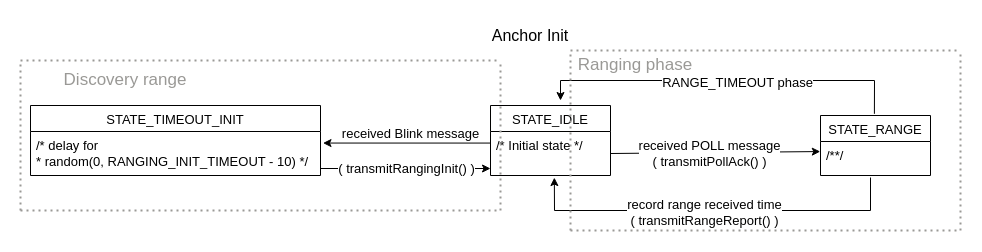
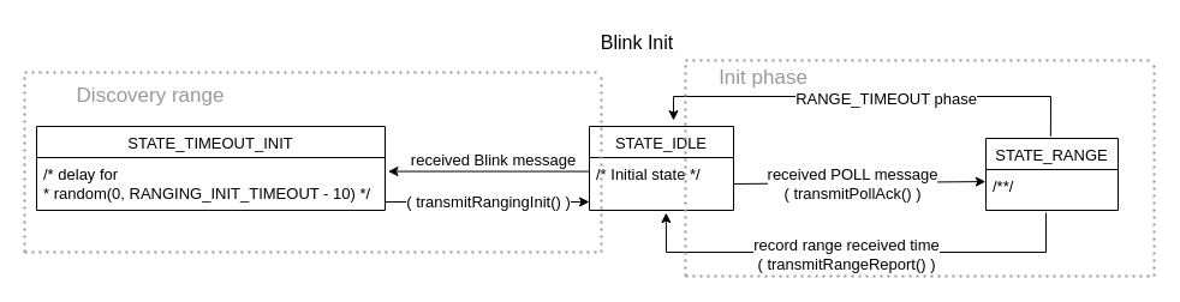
  <mxCell id="0" />
  <mxCell id="1" parent="0" />
  <mxCell id="2" value="STATE_IDLE" style="swimlane;fontStyle=0;childLayout=stackLayout;horizontal=1;startSize=26;horizontalStack=0;resizeParent=1;resizeParentMax=0;resizeLast=0;collapsible=1;marginBottom=0;align=center;fontSize=13;" parent="1" vertex="1"><mxGeometry x="490" y="105" width="120" height="70" as="geometry" /></mxCell>
  <mxCell id="3" value="/* Initial state */" style="text;strokeColor=none;fillColor=none;spacingLeft=4;spacingRight=4;overflow=hidden;rotatable=0;points=[[0,0.5],[1,0.5]];portConstraint=eastwest;fontSize=13;" parent="2" vertex="1"><mxGeometry y="26" width="120" height="44" as="geometry" /></mxCell>
  <mxCell id="4" value="" style="endArrow=classic;html=1;rounded=0;strokeColor=default;jumpStyle=none;fontSize=13;exitX=0.49;exitY=-0.028;exitDx=0;exitDy=0;exitPerimeter=0;" parent="1" source="6" edge="1"><mxGeometry width="50" height="50" relative="1" as="geometry"><mxPoint x="980" y="88" as="sourcePoint" /><mxPoint x="560" y="100" as="targetPoint" /><Array as="points"><mxPoint x="874" y="80" /><mxPoint x="560" y="80" /></Array></mxGeometry></mxCell>
  <mxCell id="5" value="&lt;font style=&quot;font-size: 13px;&quot;&gt;RANGE_TIMEOUT phase&lt;/font&gt;" style="edgeLabel;html=1;align=center;verticalAlign=middle;resizable=0;points=[];fontSize=13;" parent="1" vertex="1" connectable="0"><mxGeometry x="730.001" y="80.005" as="geometry"><mxPoint x="6" y="1" as="offset" /></mxGeometry></mxCell>
  <mxCell id="6" value="STATE_RANGE" style="swimlane;fontStyle=0;childLayout=stackLayout;horizontal=1;startSize=26;horizontalStack=0;resizeParent=1;resizeParentMax=0;resizeLast=0;collapsible=1;marginBottom=0;align=center;fontSize=13;" parent="1" vertex="1"><mxGeometry x="820" y="115" width="110" height="60" as="geometry" /></mxCell>
  <mxCell id="7" value="/**/" style="text;strokeColor=none;fillColor=none;spacingLeft=4;spacingRight=4;overflow=hidden;rotatable=0;points=[[0,0.5],[1,0.5]];portConstraint=eastwest;fontSize=13;" parent="6" vertex="1"><mxGeometry y="26" width="110" height="34" as="geometry" /></mxCell>
  <mxCell id="8" value="" style="endArrow=classic;html=1;rounded=0;strokeColor=default;jumpStyle=none;exitX=1;exitY=0.5;exitDx=0;exitDy=0;fontSize=13;entryX=-0.002;entryY=0.296;entryDx=0;entryDy=0;entryPerimeter=0;" parent="1" source="3" target="7" edge="1"><mxGeometry width="50" height="50" relative="1" as="geometry"><mxPoint x="-20" y="550" as="sourcePoint" /><mxPoint x="870" y="153" as="targetPoint" /><Array as="points" /></mxGeometry></mxCell>
  <mxCell id="9" value="&lt;font style=&quot;font-size: 13px;&quot;&gt;received POLL message&lt;br style=&quot;font-size: 13px;&quot;&gt;( transmitPollAck() )&lt;br style=&quot;font-size: 13px;&quot;&gt;&lt;/font&gt;" style="edgeLabel;html=1;align=center;verticalAlign=middle;resizable=0;points=[];fontSize=13;" parent="8" vertex="1" connectable="0"><mxGeometry x="-0.023" relative="1" as="geometry"><mxPoint x="-3" as="offset" /></mxGeometry></mxCell>
  <mxCell id="10" value="" style="endArrow=classic;html=1;rounded=0;strokeColor=default;jumpStyle=none;fontSize=13;entryX=0.532;entryY=1.047;entryDx=0;entryDy=0;entryPerimeter=0;" parent="1" target="3" edge="1"><mxGeometry width="50" height="50" relative="1" as="geometry"><mxPoint x="870" y="177" as="sourcePoint" /><mxPoint x="510" y="191" as="targetPoint" /><Array as="points"><mxPoint x="870" y="210" /><mxPoint x="554" y="210" /></Array></mxGeometry></mxCell>
  <mxCell id="11" value="&lt;font style=&quot;font-size: 13px;&quot;&gt;record range received time&lt;br style=&quot;font-size: 13px;&quot;&gt;&lt;font style=&quot;font-size: 13px;&quot;&gt;( transmitRangeReport()&lt;/font&gt; )&lt;br style=&quot;font-size: 13px;&quot;&gt;&lt;/font&gt;" style="edgeLabel;html=1;align=center;verticalAlign=middle;resizable=0;points=[];fontSize=13;" parent="10" vertex="1" connectable="0"><mxGeometry x="0.049" y="1" relative="1" as="geometry"><mxPoint as="offset" /></mxGeometry></mxCell>
  <mxCell id="12" value="STATE_TIMEOUT_INIT" style="swimlane;fontStyle=0;childLayout=stackLayout;horizontal=1;startSize=26;horizontalStack=0;resizeParent=1;resizeParentMax=0;resizeLast=0;collapsible=1;marginBottom=0;align=center;fontSize=13;" parent="1" vertex="1"><mxGeometry x="30" y="105" width="290" height="70" as="geometry" /></mxCell>
  <mxCell id="13" value="/* delay for &#10;* random(0, RANGING_INIT_TIMEOUT - 10) */" style="text;strokeColor=none;fillColor=none;spacingLeft=4;spacingRight=4;overflow=hidden;rotatable=0;points=[[0,0.5],[1,0.5]];portConstraint=eastwest;fontSize=13;" parent="12" vertex="1"><mxGeometry y="26" width="290" height="44" as="geometry" /></mxCell>
  <mxCell id="14" value="" style="endArrow=classic;html=1;rounded=0;strokeColor=default;jumpStyle=none;fontSize=13;entryX=0;entryY=0.841;entryDx=0;entryDy=0;entryPerimeter=0;" parent="1" target="3" edge="1"><mxGeometry width="50" height="50" relative="1" as="geometry"><mxPoint x="320" y="168" as="sourcePoint" /><mxPoint x="480" y="168" as="targetPoint" /></mxGeometry></mxCell>
  <mxCell id="15" value="&lt;font style=&quot;font-size: 13px;&quot;&gt;( transmitRangingInit() )&lt;br style=&quot;font-size: 13px;&quot;&gt;&lt;/font&gt;" style="edgeLabel;html=1;align=center;verticalAlign=middle;resizable=0;points=[];fontSize=13;" parent="14" vertex="1" connectable="0"><mxGeometry x="-0.057" y="1" relative="1" as="geometry"><mxPoint x="5" as="offset" /></mxGeometry></mxCell>
  <mxCell id="16" value="" style="endArrow=classic;html=1;rounded=0;strokeColor=default;jumpStyle=none;entryX=1.01;entryY=0.575;entryDx=0;entryDy=0;entryPerimeter=0;fontSize=13;exitX=0;exitY=0.351;exitDx=0;exitDy=0;exitPerimeter=0;" parent="1" edge="1"><mxGeometry width="50" height="50" relative="1" as="geometry"><mxPoint x="490" y="142.57" as="sourcePoint" /><mxPoint x="322.5" y="142.55" as="targetPoint" /></mxGeometry></mxCell>
  <mxCell id="17" value="&lt;font style=&quot;font-size: 13px;&quot;&gt;received Blink message&lt;br style=&quot;font-size: 13px;&quot;&gt;&lt;/font&gt;" style="edgeLabel;html=1;align=center;verticalAlign=middle;resizable=0;points=[];fontSize=13;" parent="16" vertex="1" connectable="0"><mxGeometry x="-0.057" y="1" relative="1" as="geometry"><mxPoint x="-1" y="-11" as="offset" /></mxGeometry></mxCell>
- <mxCell id="18" value="Anchor &lt;font style=&quot;font-size: 16px;&quot;&gt;Init&lt;/font&gt;" style="text;html=1;align=center;verticalAlign=middle;whiteSpace=wrap;rounded=0;fontSize=16;" parent="1" vertex="1"><mxGeometry x="490" y="20" width="80" height="30" as="geometry" /></mxCell>
- <mxCell id="19" value="Ranging phase" style="text;html=1;align=center;verticalAlign=middle;whiteSpace=wrap;rounded=0;fontColor=#9A9996;fontSize=17;" parent="1" vertex="1"><mxGeometry x="570" y="50" width="130" height="30" as="geometry" /></mxCell>
+ <mxCell id="18" value="Blink &lt;font style=&quot;font-size: 16px;&quot;&gt;Init&lt;/font&gt;" style="text;html=1;align=center;verticalAlign=middle;whiteSpace=wrap;rounded=0;fontSize=16;" parent="1" vertex="1"><mxGeometry x="490" y="20" width="80" height="30" as="geometry" /></mxCell>
+ <mxCell id="19" value="Init phase" style="text;html=1;align=center;verticalAlign=middle;whiteSpace=wrap;rounded=0;fontColor=#9A9996;fontSize=17;" parent="1" vertex="1"><mxGeometry x="570" y="50" width="130" height="30" as="geometry" /></mxCell>
  <mxCell id="20" value="Discovery range" style="text;html=1;align=center;verticalAlign=middle;whiteSpace=wrap;rounded=0;fontColor=#9A9996;fontSize=17;" parent="1" vertex="1"><mxGeometry x="60" y="65" width="130" height="30" as="geometry" /></mxCell>
  <mxCell id="21" value="" style="endArrow=none;dashed=1;html=1;strokeWidth=2;rounded=0;dashPattern=1 2;strokeColor=#9a9996;" parent="1" edge="1"><mxGeometry width="50" height="50" relative="1" as="geometry"><mxPoint x="570" y="50" as="sourcePoint" /><mxPoint x="960" y="50" as="targetPoint" /></mxGeometry></mxCell>
  <mxCell id="22" value="" style="endArrow=none;dashed=1;html=1;strokeWidth=2;rounded=0;dashPattern=1 2;strokeColor=#9a9996;" parent="1" edge="1"><mxGeometry width="50" height="50" relative="1" as="geometry"><mxPoint x="570" y="230" as="sourcePoint" /><mxPoint x="960" y="230" as="targetPoint" /></mxGeometry></mxCell>
  <mxCell id="23" value="" style="endArrow=none;dashed=1;html=1;strokeWidth=2;rounded=0;dashPattern=1 2;strokeColor=#9a9996;" parent="1" edge="1"><mxGeometry width="50" height="50" relative="1" as="geometry"><mxPoint x="960" y="230" as="sourcePoint" /><mxPoint x="960" y="50" as="targetPoint" /></mxGeometry></mxCell>
  <mxCell id="24" value="" style="endArrow=none;dashed=1;html=1;strokeWidth=2;rounded=0;dashPattern=1 2;strokeColor=#9a9996;" parent="1" edge="1"><mxGeometry width="50" height="50" relative="1" as="geometry"><mxPoint x="500" y="210" as="sourcePoint" /><mxPoint x="500" y="60" as="targetPoint" /></mxGeometry></mxCell>
  <mxCell id="25" value="" style="endArrow=none;dashed=1;html=1;strokeWidth=2;rounded=0;dashPattern=1 2;strokeColor=#9a9996;" parent="1" edge="1"><mxGeometry width="50" height="50" relative="1" as="geometry"><mxPoint x="20" y="210" as="sourcePoint" /><mxPoint x="500" y="210" as="targetPoint" /></mxGeometry></mxCell>
  <mxCell id="26" value="" style="endArrow=none;dashed=1;html=1;strokeWidth=2;rounded=0;dashPattern=1 2;strokeColor=#9a9996;" parent="1" edge="1"><mxGeometry width="50" height="50" relative="1" as="geometry"><mxPoint x="20" y="60" as="sourcePoint" /><mxPoint x="500" y="60" as="targetPoint" /></mxGeometry></mxCell>
  <mxCell id="27" value="" style="endArrow=none;dashed=1;html=1;strokeWidth=2;rounded=0;dashPattern=1 2;strokeColor=#9a9996;" parent="1" edge="1"><mxGeometry width="50" height="50" relative="1" as="geometry"><mxPoint x="20" y="210" as="sourcePoint" /><mxPoint x="20" y="60" as="targetPoint" /></mxGeometry></mxCell>
  <mxCell id="28" value="" style="endArrow=none;dashed=1;html=1;strokeWidth=2;rounded=0;dashPattern=1 2;strokeColor=#9a9996;" parent="1" edge="1"><mxGeometry width="50" height="50" relative="1" as="geometry"><mxPoint x="570" y="230" as="sourcePoint" /><mxPoint x="570" y="50" as="targetPoint" /></mxGeometry></mxCell>
